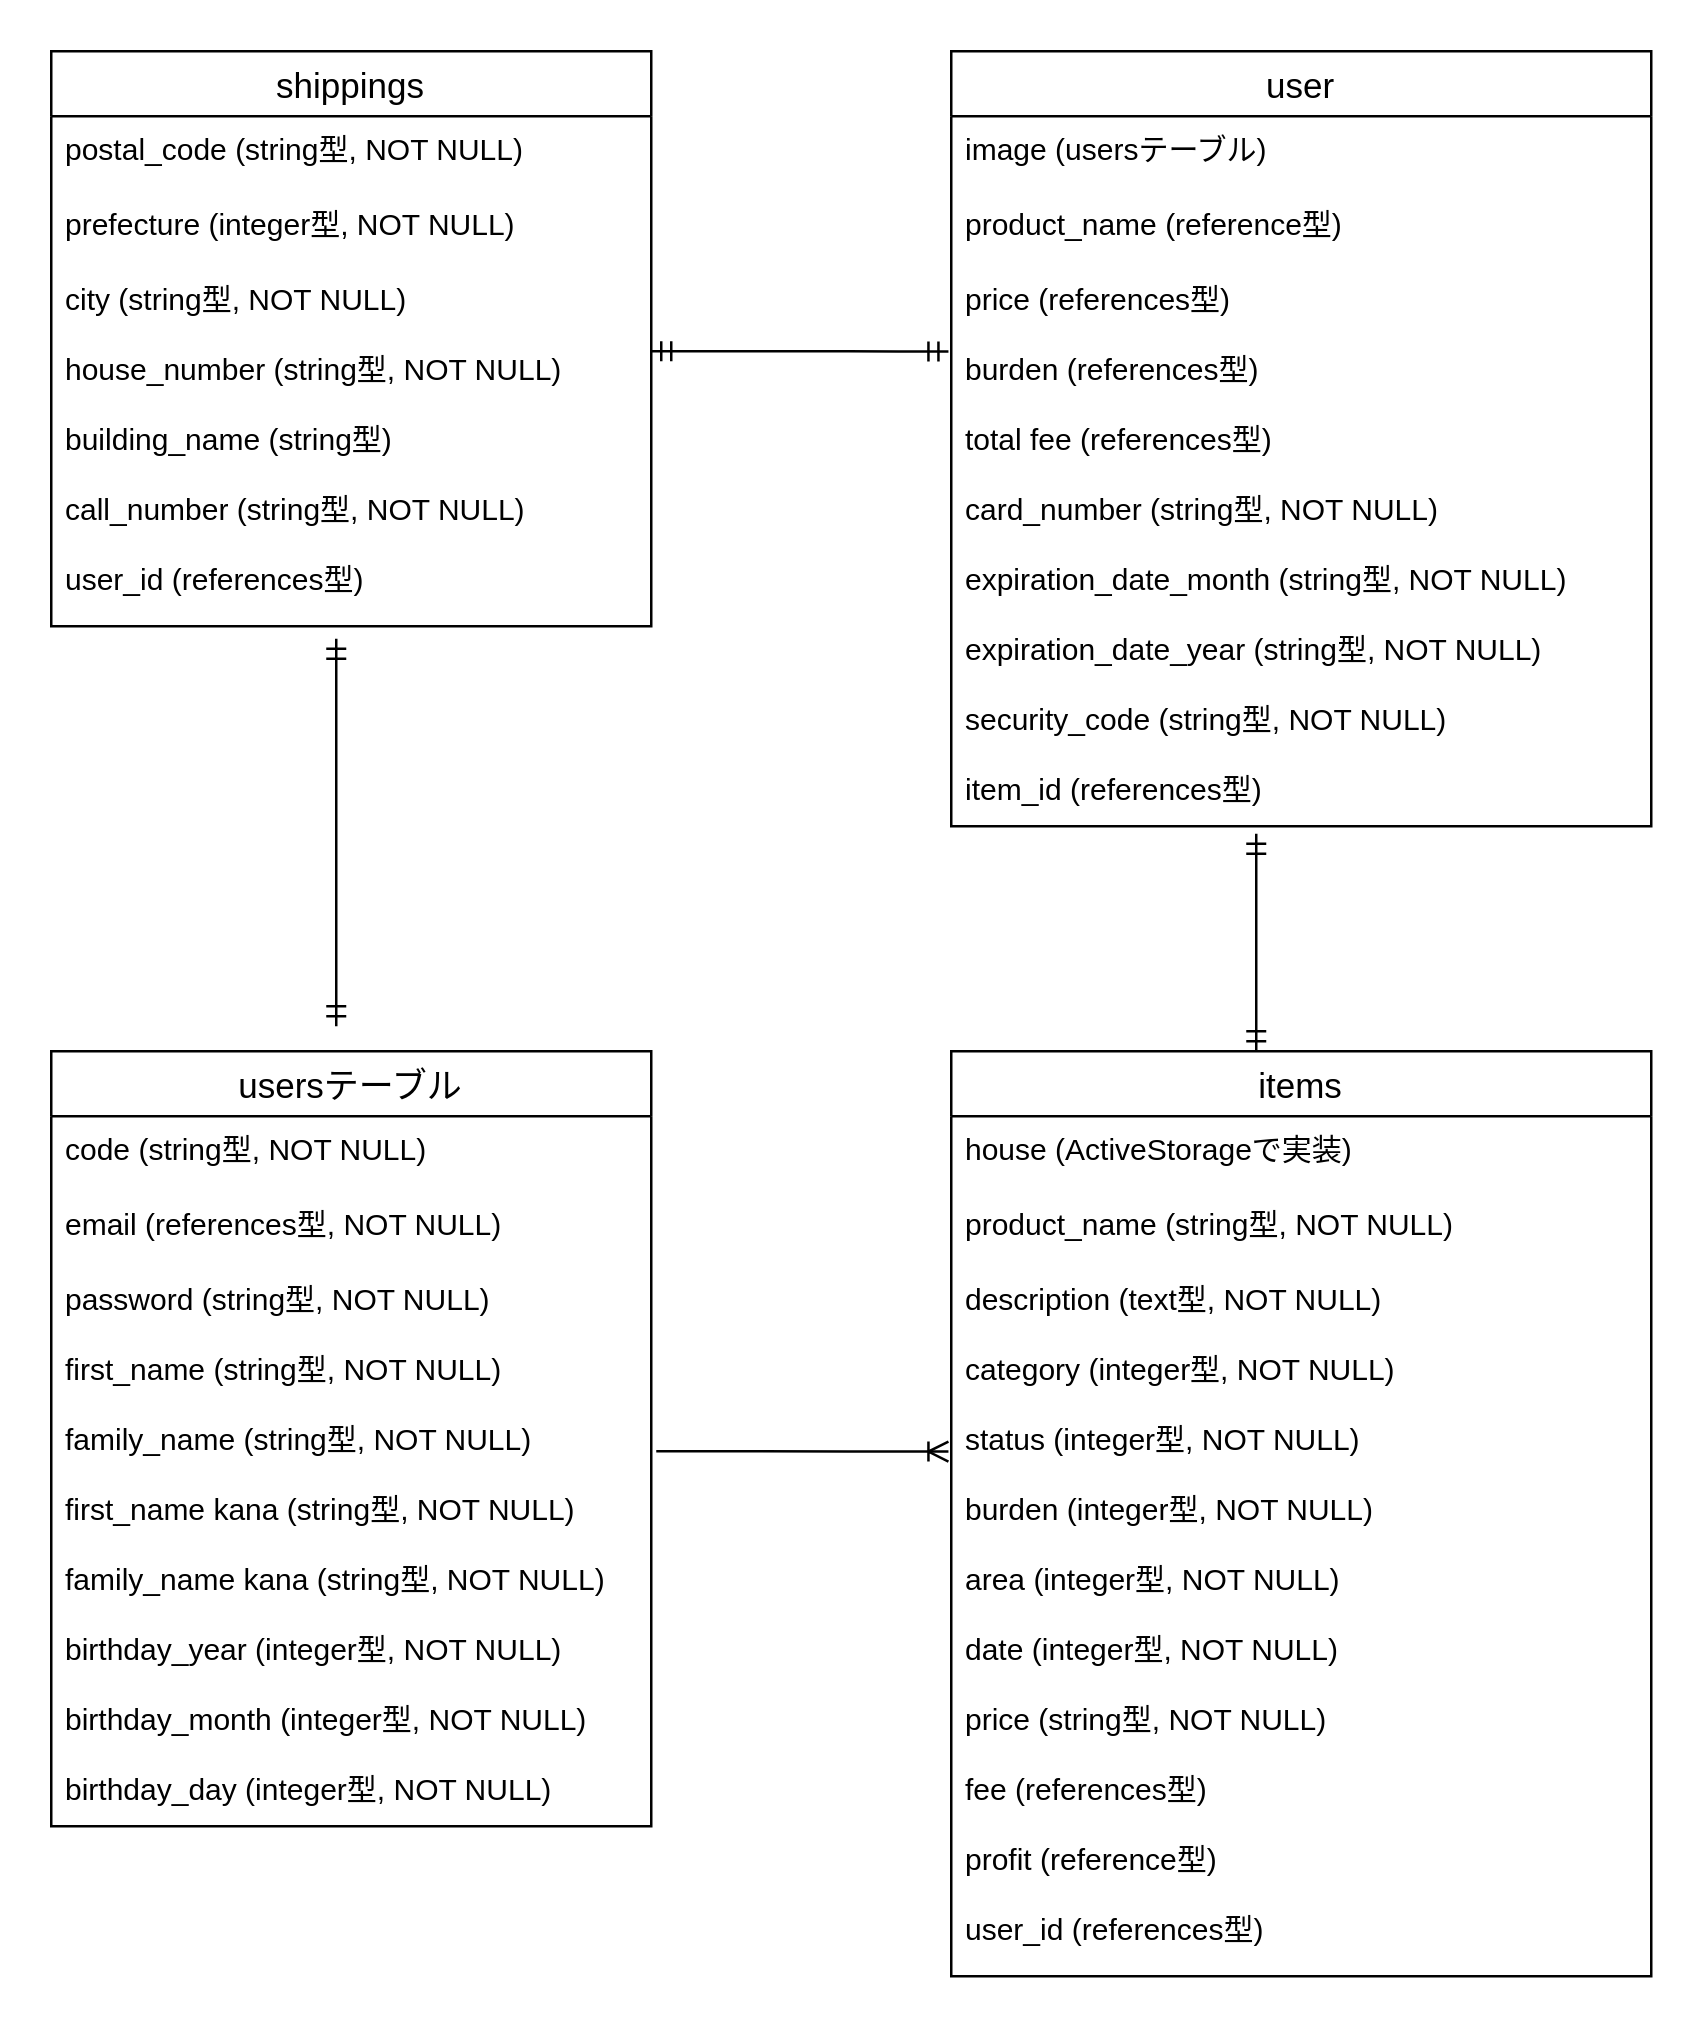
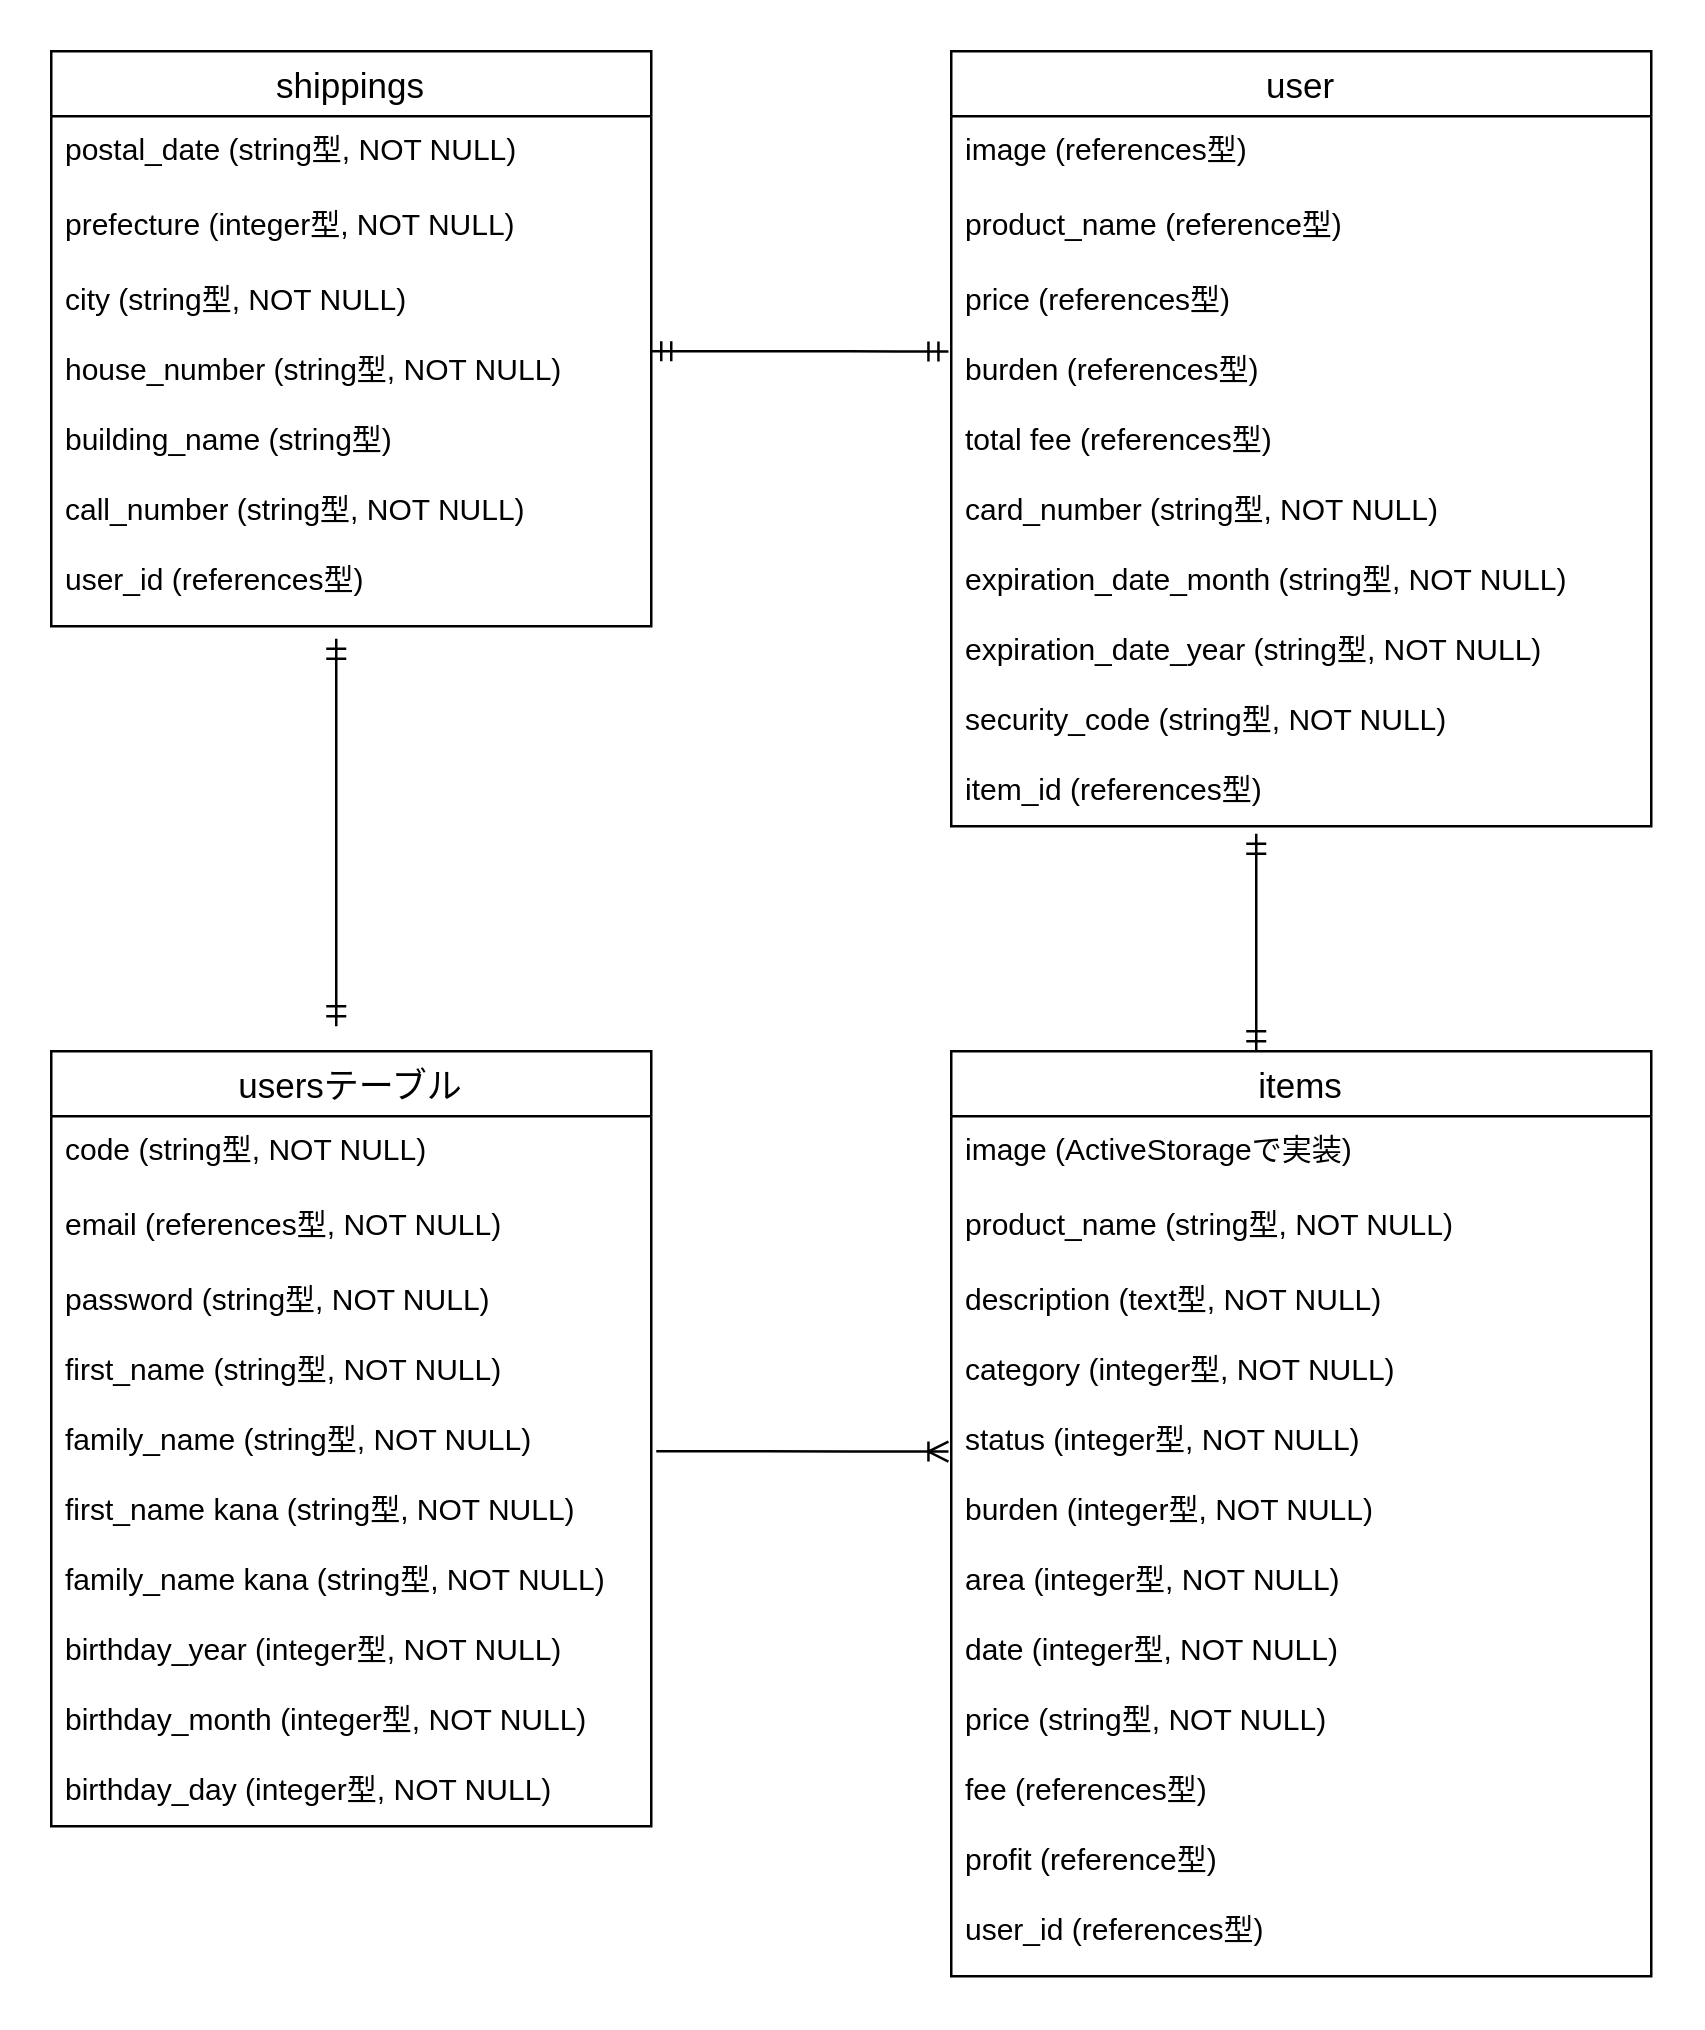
  <mxCell id="0" />
  <mxCell id="1" parent="0" />
  <mxCell id="2" value="usersテーブル" style="swimlane;fontStyle=0;childLayout=stackLayout;horizontal=1;startSize=26;horizontalStack=0;resizeParent=1;resizeParentMax=0;resizeLast=0;collapsible=1;marginBottom=0;align=center;fontSize=14;" vertex="1" parent="1"><mxGeometry x="20" y="420" width="240" height="310" as="geometry" /></mxCell>
  <mxCell id="3" value="code (string型, NOT NULL)" style="text;strokeColor=none;fillColor=none;spacingLeft=4;spacingRight=4;overflow=hidden;rotatable=0;points=[[0,0.5],[1,0.5]];portConstraint=eastwest;fontSize=12;" vertex="1" parent="2"><mxGeometry y="26" width="240" height="30" as="geometry" /></mxCell>
  <mxCell id="4" value="email (references型, NOT NULL)" style="text;strokeColor=none;fillColor=none;spacingLeft=4;spacingRight=4;overflow=hidden;rotatable=0;points=[[0,0.5],[1,0.5]];portConstraint=eastwest;fontSize=12;" vertex="1" parent="2"><mxGeometry y="56" width="240" height="30" as="geometry" /></mxCell>
  <mxCell id="5" value="password (string型, NOT NULL)&#10;&#10;first_name (string型, NOT NULL)&#10;&#10;family_name (string型, NOT NULL)&#10;&#10;first_name kana (string型, NOT NULL)&#10;&#10;family_name kana (string型, NOT NULL)&#10;&#10;birthday_year (integer型, NOT NULL)&#10;&#10;birthday_month (integer型, NOT NULL)&#10;&#10;birthday_day (integer型, NOT NULL)" style="text;strokeColor=none;fillColor=none;spacingLeft=4;spacingRight=4;overflow=hidden;rotatable=0;points=[[0,0.5],[1,0.5]];portConstraint=eastwest;fontSize=12;verticalAlign=top;" vertex="1" parent="2"><mxGeometry y="86" width="240" height="224" as="geometry" /></mxCell>
  <mxCell id="6" value="items" style="swimlane;fontStyle=0;childLayout=stackLayout;horizontal=1;startSize=26;horizontalStack=0;resizeParent=1;resizeParentMax=0;resizeLast=0;collapsible=1;marginBottom=0;align=center;fontSize=14;" vertex="1" parent="1"><mxGeometry x="380" y="420" width="280" height="370" as="geometry" /></mxCell>
- <mxCell id="7" value="house (ActiveStorageで実装)" style="text;strokeColor=none;fillColor=none;spacingLeft=4;spacingRight=4;overflow=hidden;rotatable=0;points=[[0,0.5],[1,0.5]];portConstraint=eastwest;fontSize=12;" vertex="1" parent="6"><mxGeometry y="26" width="280" height="30" as="geometry" /></mxCell>
+ <mxCell id="7" value="image (ActiveStorageで実装)" style="text;strokeColor=none;fillColor=none;spacingLeft=4;spacingRight=4;overflow=hidden;rotatable=0;points=[[0,0.5],[1,0.5]];portConstraint=eastwest;fontSize=12;" vertex="1" parent="6"><mxGeometry y="26" width="280" height="30" as="geometry" /></mxCell>
  <mxCell id="8" value="product_name (string型, NOT NULL)" style="text;strokeColor=none;fillColor=none;spacingLeft=4;spacingRight=4;overflow=hidden;rotatable=0;points=[[0,0.5],[1,0.5]];portConstraint=eastwest;fontSize=12;" vertex="1" parent="6"><mxGeometry y="56" width="280" height="30" as="geometry" /></mxCell>
  <mxCell id="9" value="description (text型, NOT NULL)&#10;&#10;category (integer型, NOT NULL)&#10;&#10;status (integer型, NOT NULL)&#10;&#10;burden (integer型, NOT NULL)&#10;&#10;area (integer型, NOT NULL)&#10;&#10;date (integer型, NOT NULL)&#10;&#10;price (string型, NOT NULL)&#10;&#10;fee (references型)&#10;&#10;profit (reference型)&#10;&#10;user_id (references型)" style="text;strokeColor=none;fillColor=none;spacingLeft=4;spacingRight=4;overflow=hidden;rotatable=0;points=[[0,0.5],[1,0.5]];portConstraint=eastwest;fontSize=12;" vertex="1" parent="6"><mxGeometry y="86" width="280" height="284" as="geometry" /></mxCell>
  <mxCell id="10" value="user" style="swimlane;fontStyle=0;childLayout=stackLayout;horizontal=1;startSize=26;horizontalStack=0;resizeParent=1;resizeParentMax=0;resizeLast=0;collapsible=1;marginBottom=0;align=center;fontSize=14;" vertex="1" parent="1"><mxGeometry x="380" y="20" width="280" height="310" as="geometry" /></mxCell>
- <mxCell id="11" value="image (usersテーブル)" style="text;strokeColor=none;fillColor=none;spacingLeft=4;spacingRight=4;overflow=hidden;rotatable=0;points=[[0,0.5],[1,0.5]];portConstraint=eastwest;fontSize=12;" vertex="1" parent="10"><mxGeometry y="26" width="280" height="30" as="geometry" /></mxCell>
+ <mxCell id="11" value="image (references型)" style="text;strokeColor=none;fillColor=none;spacingLeft=4;spacingRight=4;overflow=hidden;rotatable=0;points=[[0,0.5],[1,0.5]];portConstraint=eastwest;fontSize=12;" vertex="1" parent="10"><mxGeometry y="26" width="280" height="30" as="geometry" /></mxCell>
  <mxCell id="12" value="product_name (reference型)&#10;" style="text;strokeColor=none;fillColor=none;spacingLeft=4;spacingRight=4;overflow=hidden;rotatable=0;points=[[0,0.5],[1,0.5]];portConstraint=eastwest;fontSize=12;" vertex="1" parent="10"><mxGeometry y="56" width="280" height="30" as="geometry" /></mxCell>
  <mxCell id="13" value="price (references型)&#10;&#10;burden (references型)&#10;&#10;total fee (references型)&#10;&#10;card_number (string型, NOT NULL)&#10;&#10;expiration_date_month (string型, NOT NULL)&#10;&#10;expiration_date_year (string型, NOT NULL)&#10;&#10;security_code (string型, NOT NULL)&#10;&#10;item_id (references型)" style="text;strokeColor=none;fillColor=none;spacingLeft=4;spacingRight=4;overflow=hidden;rotatable=0;points=[[0,0.5],[1,0.5]];portConstraint=eastwest;fontSize=12;" vertex="1" parent="10"><mxGeometry y="86" width="280" height="224" as="geometry" /></mxCell>
  <mxCell id="14" value="shippings" style="swimlane;fontStyle=0;childLayout=stackLayout;horizontal=1;startSize=26;horizontalStack=0;resizeParent=1;resizeParentMax=0;resizeLast=0;collapsible=1;marginBottom=0;align=center;fontSize=14;" vertex="1" parent="1"><mxGeometry x="20" y="20" width="240" height="230" as="geometry" /></mxCell>
- <mxCell id="15" value="postal_code (string型, NOT NULL)" style="text;strokeColor=none;fillColor=none;spacingLeft=4;spacingRight=4;overflow=hidden;rotatable=0;points=[[0,0.5],[1,0.5]];portConstraint=eastwest;fontSize=12;" vertex="1" parent="14"><mxGeometry y="26" width="240" height="30" as="geometry" /></mxCell>
+ <mxCell id="15" value="postal_date (string型, NOT NULL)" style="text;strokeColor=none;fillColor=none;spacingLeft=4;spacingRight=4;overflow=hidden;rotatable=0;points=[[0,0.5],[1,0.5]];portConstraint=eastwest;fontSize=12;" vertex="1" parent="14"><mxGeometry y="26" width="240" height="30" as="geometry" /></mxCell>
  <mxCell id="16" value="prefecture (integer型, NOT NULL)" style="text;strokeColor=none;fillColor=none;spacingLeft=4;spacingRight=4;overflow=hidden;rotatable=0;points=[[0,0.5],[1,0.5]];portConstraint=eastwest;fontSize=12;" vertex="1" parent="14"><mxGeometry y="56" width="240" height="30" as="geometry" /></mxCell>
  <mxCell id="17" value="city (string型, NOT NULL)&#10;&#10;house_number (string型, NOT NULL)&#10;&#10;building_name (string型)&#10;&#10;call_number (string型, NOT NULL)&#10;&#10;user_id (references型)" style="text;strokeColor=none;fillColor=none;spacingLeft=4;spacingRight=4;overflow=hidden;rotatable=0;points=[[0,0.5],[1,0.5]];portConstraint=eastwest;fontSize=12;" vertex="1" parent="14"><mxGeometry y="86" width="240" height="144" as="geometry" /></mxCell>
  <mxCell id="18" value="" style="edgeStyle=entityRelationEdgeStyle;fontSize=12;html=1;endArrow=ERoneToMany;entryX=-0.004;entryY=0.261;entryDx=0;entryDy=0;entryPerimeter=0;" edge="1" parent="1" target="9"><mxGeometry width="100" height="100" relative="1" as="geometry"><mxPoint x="262" y="580" as="sourcePoint" /><mxPoint x="360" y="560" as="targetPoint" /></mxGeometry></mxCell>
  <mxCell id="19" value="" style="fontSize=12;html=1;endArrow=ERmandOne;startArrow=ERmandOne;" edge="1" parent="1"><mxGeometry width="100" height="100" relative="1" as="geometry"><mxPoint x="502" y="420" as="sourcePoint" /><mxPoint x="502" y="333" as="targetPoint" /></mxGeometry></mxCell>
  <mxCell id="20" value="" style="fontSize=12;html=1;endArrow=ERmandOne;startArrow=ERmandOne;entryX=0.475;entryY=1.035;entryDx=0;entryDy=0;entryPerimeter=0;" edge="1" parent="1" target="17"><mxGeometry width="100" height="100" relative="1" as="geometry"><mxPoint x="134" y="410" as="sourcePoint" /><mxPoint x="150" y="320" as="targetPoint" /></mxGeometry></mxCell>
  <mxCell id="21" value="" style="edgeStyle=entityRelationEdgeStyle;fontSize=12;html=1;endArrow=ERmandOne;startArrow=ERmandOne;entryX=-0.004;entryY=0.152;entryDx=0;entryDy=0;entryPerimeter=0;" edge="1" parent="1" target="13"><mxGeometry width="100" height="100" relative="1" as="geometry"><mxPoint x="260" y="140" as="sourcePoint" /><mxPoint x="370" y="140" as="targetPoint" /></mxGeometry></mxCell>
